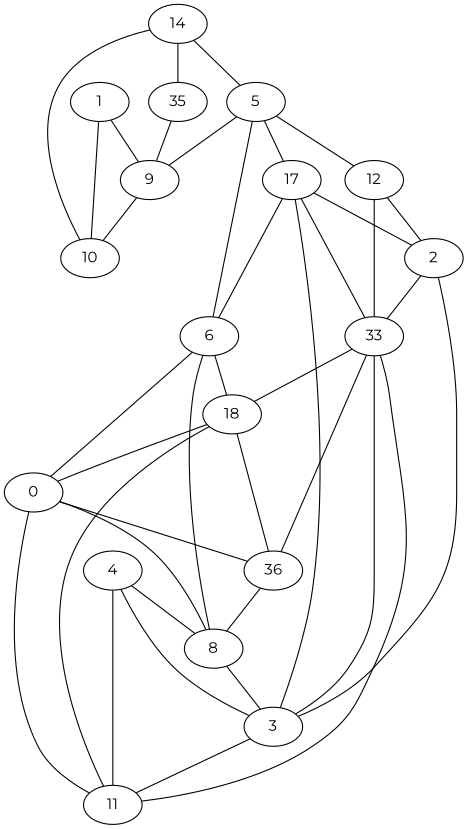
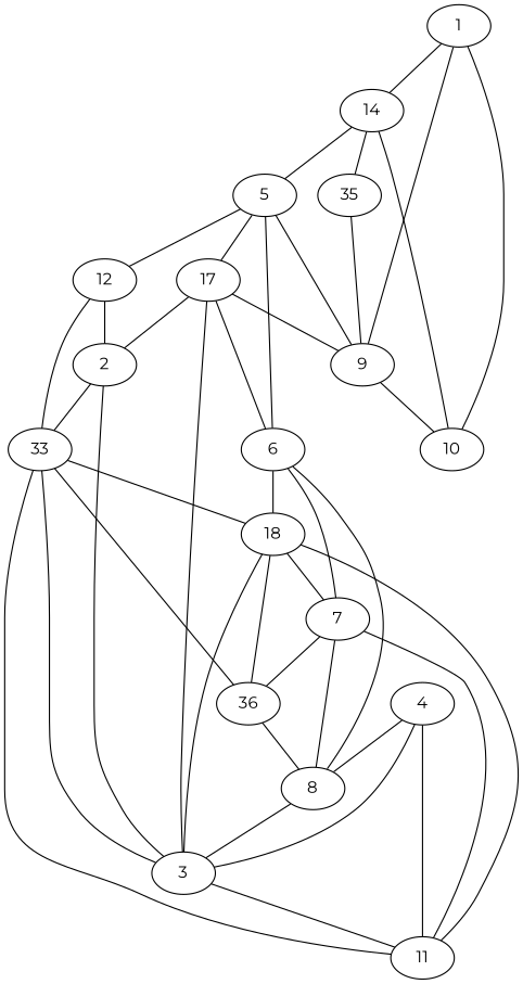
  graph {
    fontname=Montserrat
    node [aaLength=3 fontname=Montserrat sequence=ILDAAEE type=1]
    edge [distance0=12.0 fontname=Montserrat frequency=1 type0=2]
    1 [aaLength=7 type=0]
    9 [aaLength=8 sequence=TKHEIEVP]
    10 [aaLength=8 sequence=TFKVTLIN]
    14 [aaLength=8 sequence=TKHEIEVP]
    5 [aaLength=7 type=0]
    n6 [aaLength=8 label=35 sequence=TFKVTLIN]
    12 [aaLength=6 sequence=AGKLVS]
    2 [aaLength=5 sequence=DDQIE type=0]
    n9 [label=33 sequence=YVL]
    6 [aaLength=5 sequence=DDQIE type=0]
    17 [aaLength=6 sequence=AGKLVS]
    18 [sequence=YVL]
    11 [aaLength=4 sequence=VVIQ]
-   7 [sequence=TCV type=0 label=0]
+   7 [sequence=TCV type=0]
    8 [sequence=EED type=0]
    n16 [aaLength=4 label=36 sequence=VVIQ]
    3 [sequence=TCV type=0]
    4 [sequence=EED type=0]
    1 -- 9 [distance0=21.97416 type0=1]
    1 -- 10 [distance0=30.24671 type0=3]
+   1 -- 14 [distance0=21.97416]
    9 -- 10
    14 -- 10
    14 -- 5 [distance0=4.0 type0=4]
    14 -- n6 [type0=3]
    5 -- 9 [distance0=48.82669 type0=3]
    5 -- 12 [distance0=28.0 type0=4]
    5 -- 6 [distance0=42.9]
    5 -- 17 [distance0=17.0 type0=4]
    n6 -- 9
    12 -- 2 [distance0=21.53458 distance1=12.0 frequency=2 type1=4]
    12 -- n9 [distance0=25.0 type0=3]
    2 -- n9 [distance0=13.73821 distance1=2.0 frequency=2 type0=1 type1=4]
    n9 -- 18 [distance0=0.0 type0=1]
    6 -- 18 [distance0=2.0 type0=4]
    6 -- 7 [distance0=10.06761 type0=1]
    6 -- 8 [distance0=28.40276]
    17 -- 2 [distance0=21.53458]
-   17 -- n9 [distance0=25.0 type0=3]
+   17 -- 9 [distance0=25.0 type0=3]
    17 -- 6 [type0=4]
    17 -- 3 [distance0=28.81604 type0=3]
    18 -- 11
    18 -- 7 [distance0=0.0 type0=5]
    11 -- n9
    7 -- 11 [distance0=27.59925 type0=3]
    7 -- 8 [distance0=20.08598]
    7 -- n16 [distance0=6.0 type0=4]
    8 -- 3 [distance0=22.7188 type0=3]
    n16 -- n9
    n16 -- 18 [type0=3]
    n16 -- 8 [distance0=3.0 type0=4]
    3 -- 2 [distance0=14.60122 type0=1]
    3 -- n9 [distance0=16.33291]
+   3 -- 18 [distance0=16.33291 type0=3]
    3 -- 11 [distance0=6.0 type0=4]
    4 -- 11 [distance0=22.90117 type0=3]
    4 -- 8 [distance0=11.93943 type0=1]
    4 -- 3 [distance0=17.47274]
  }
